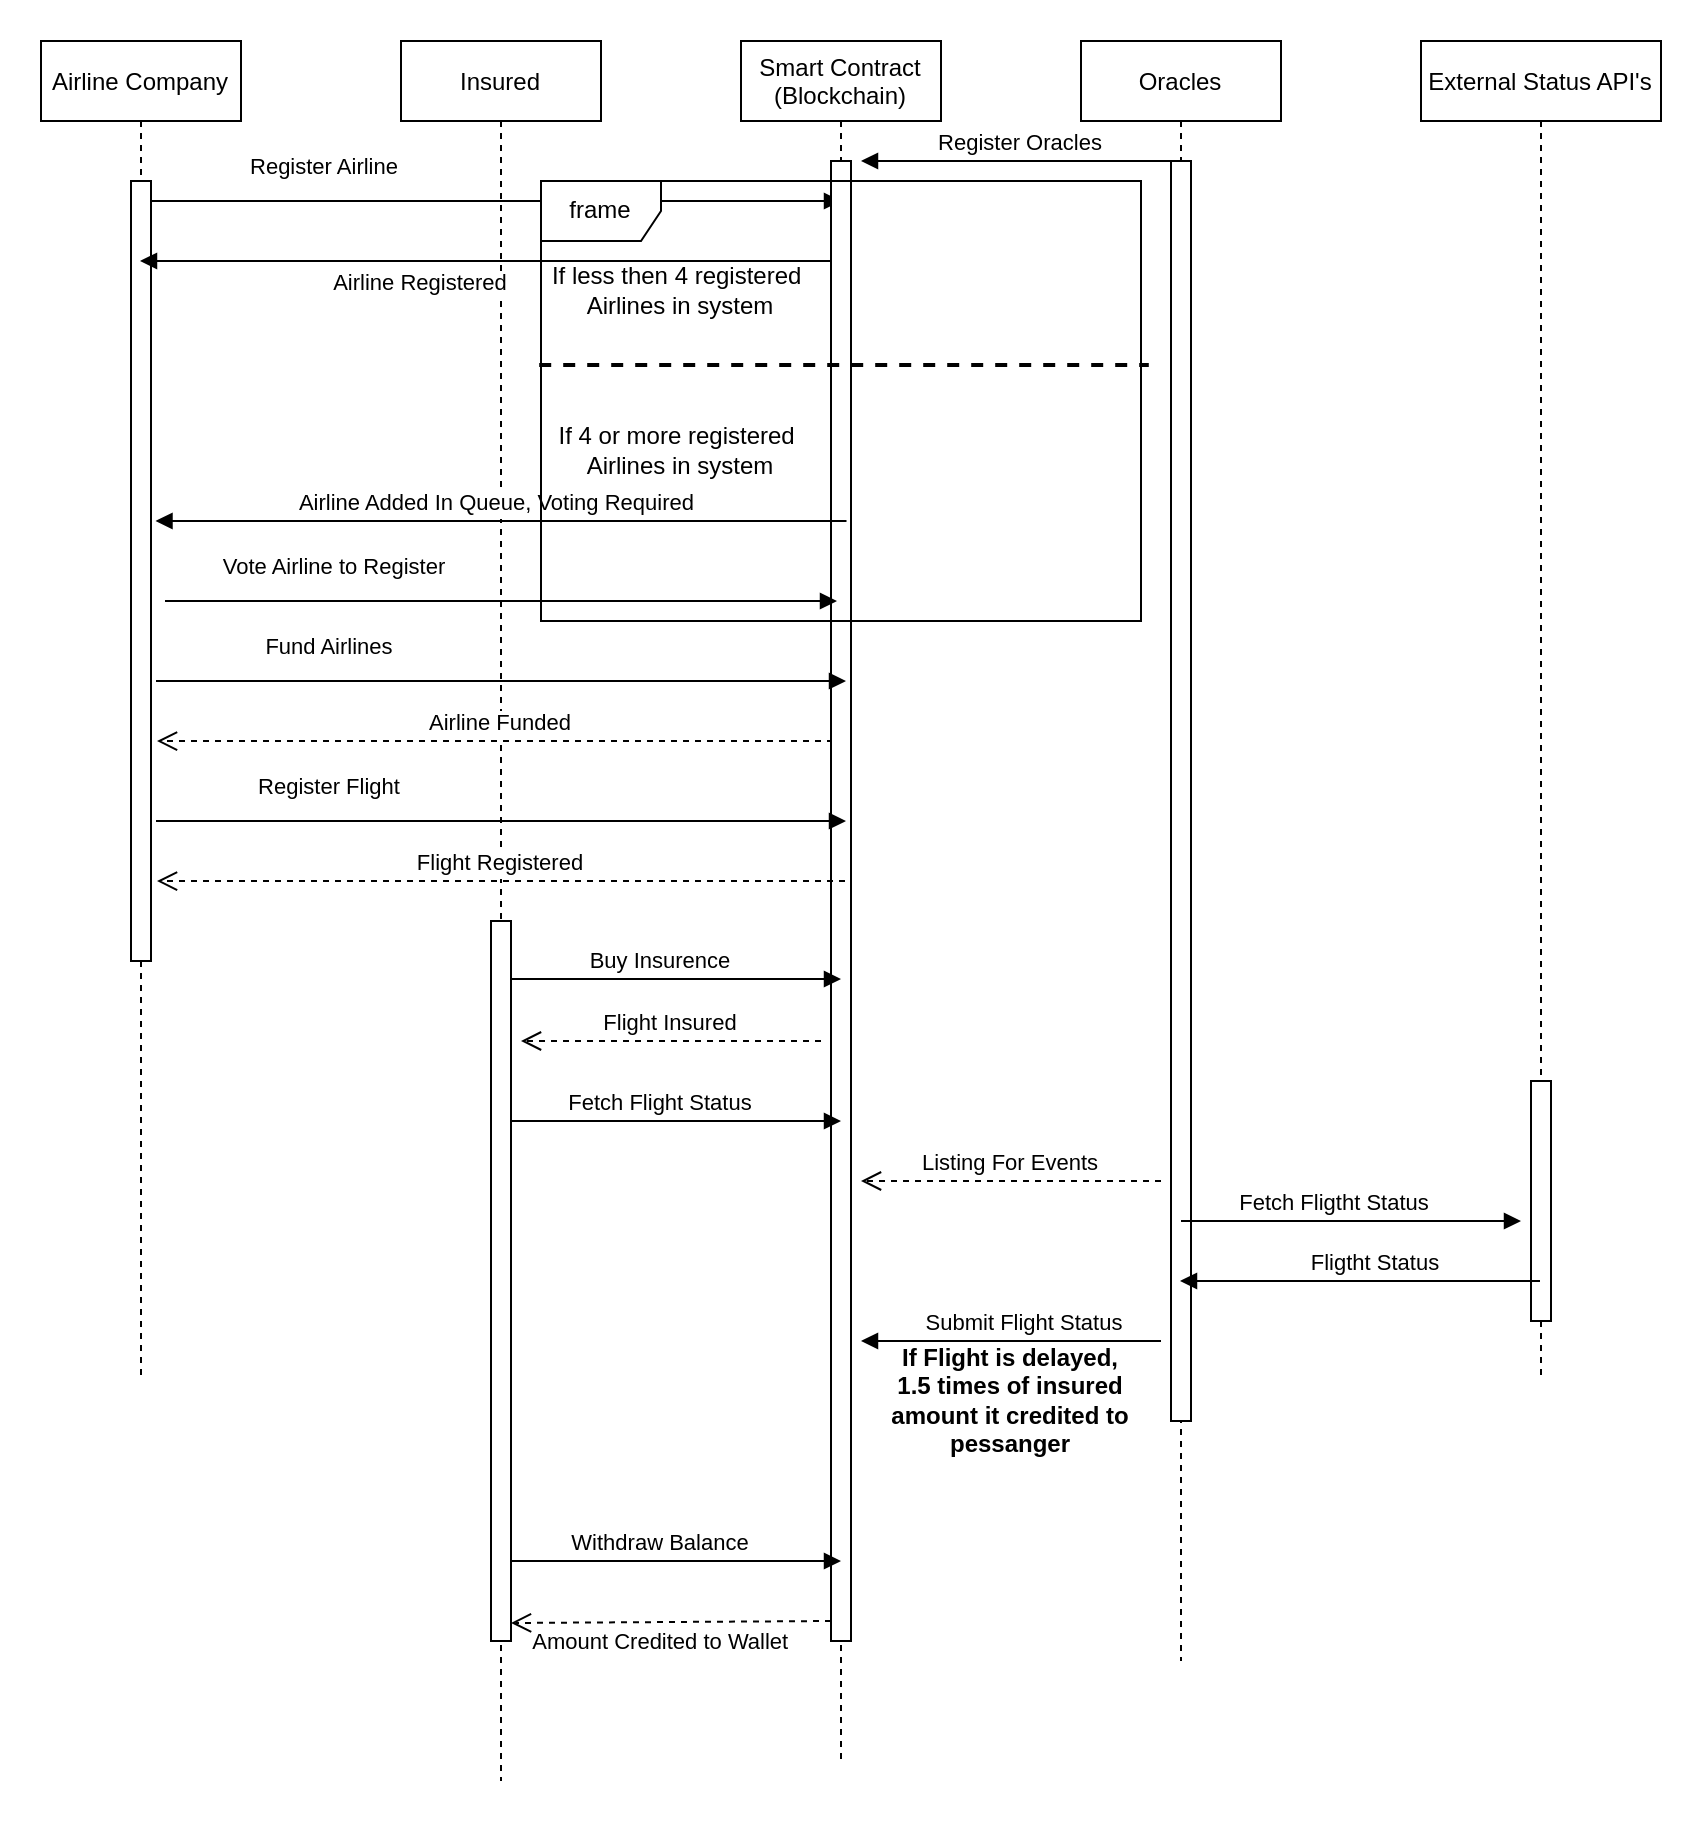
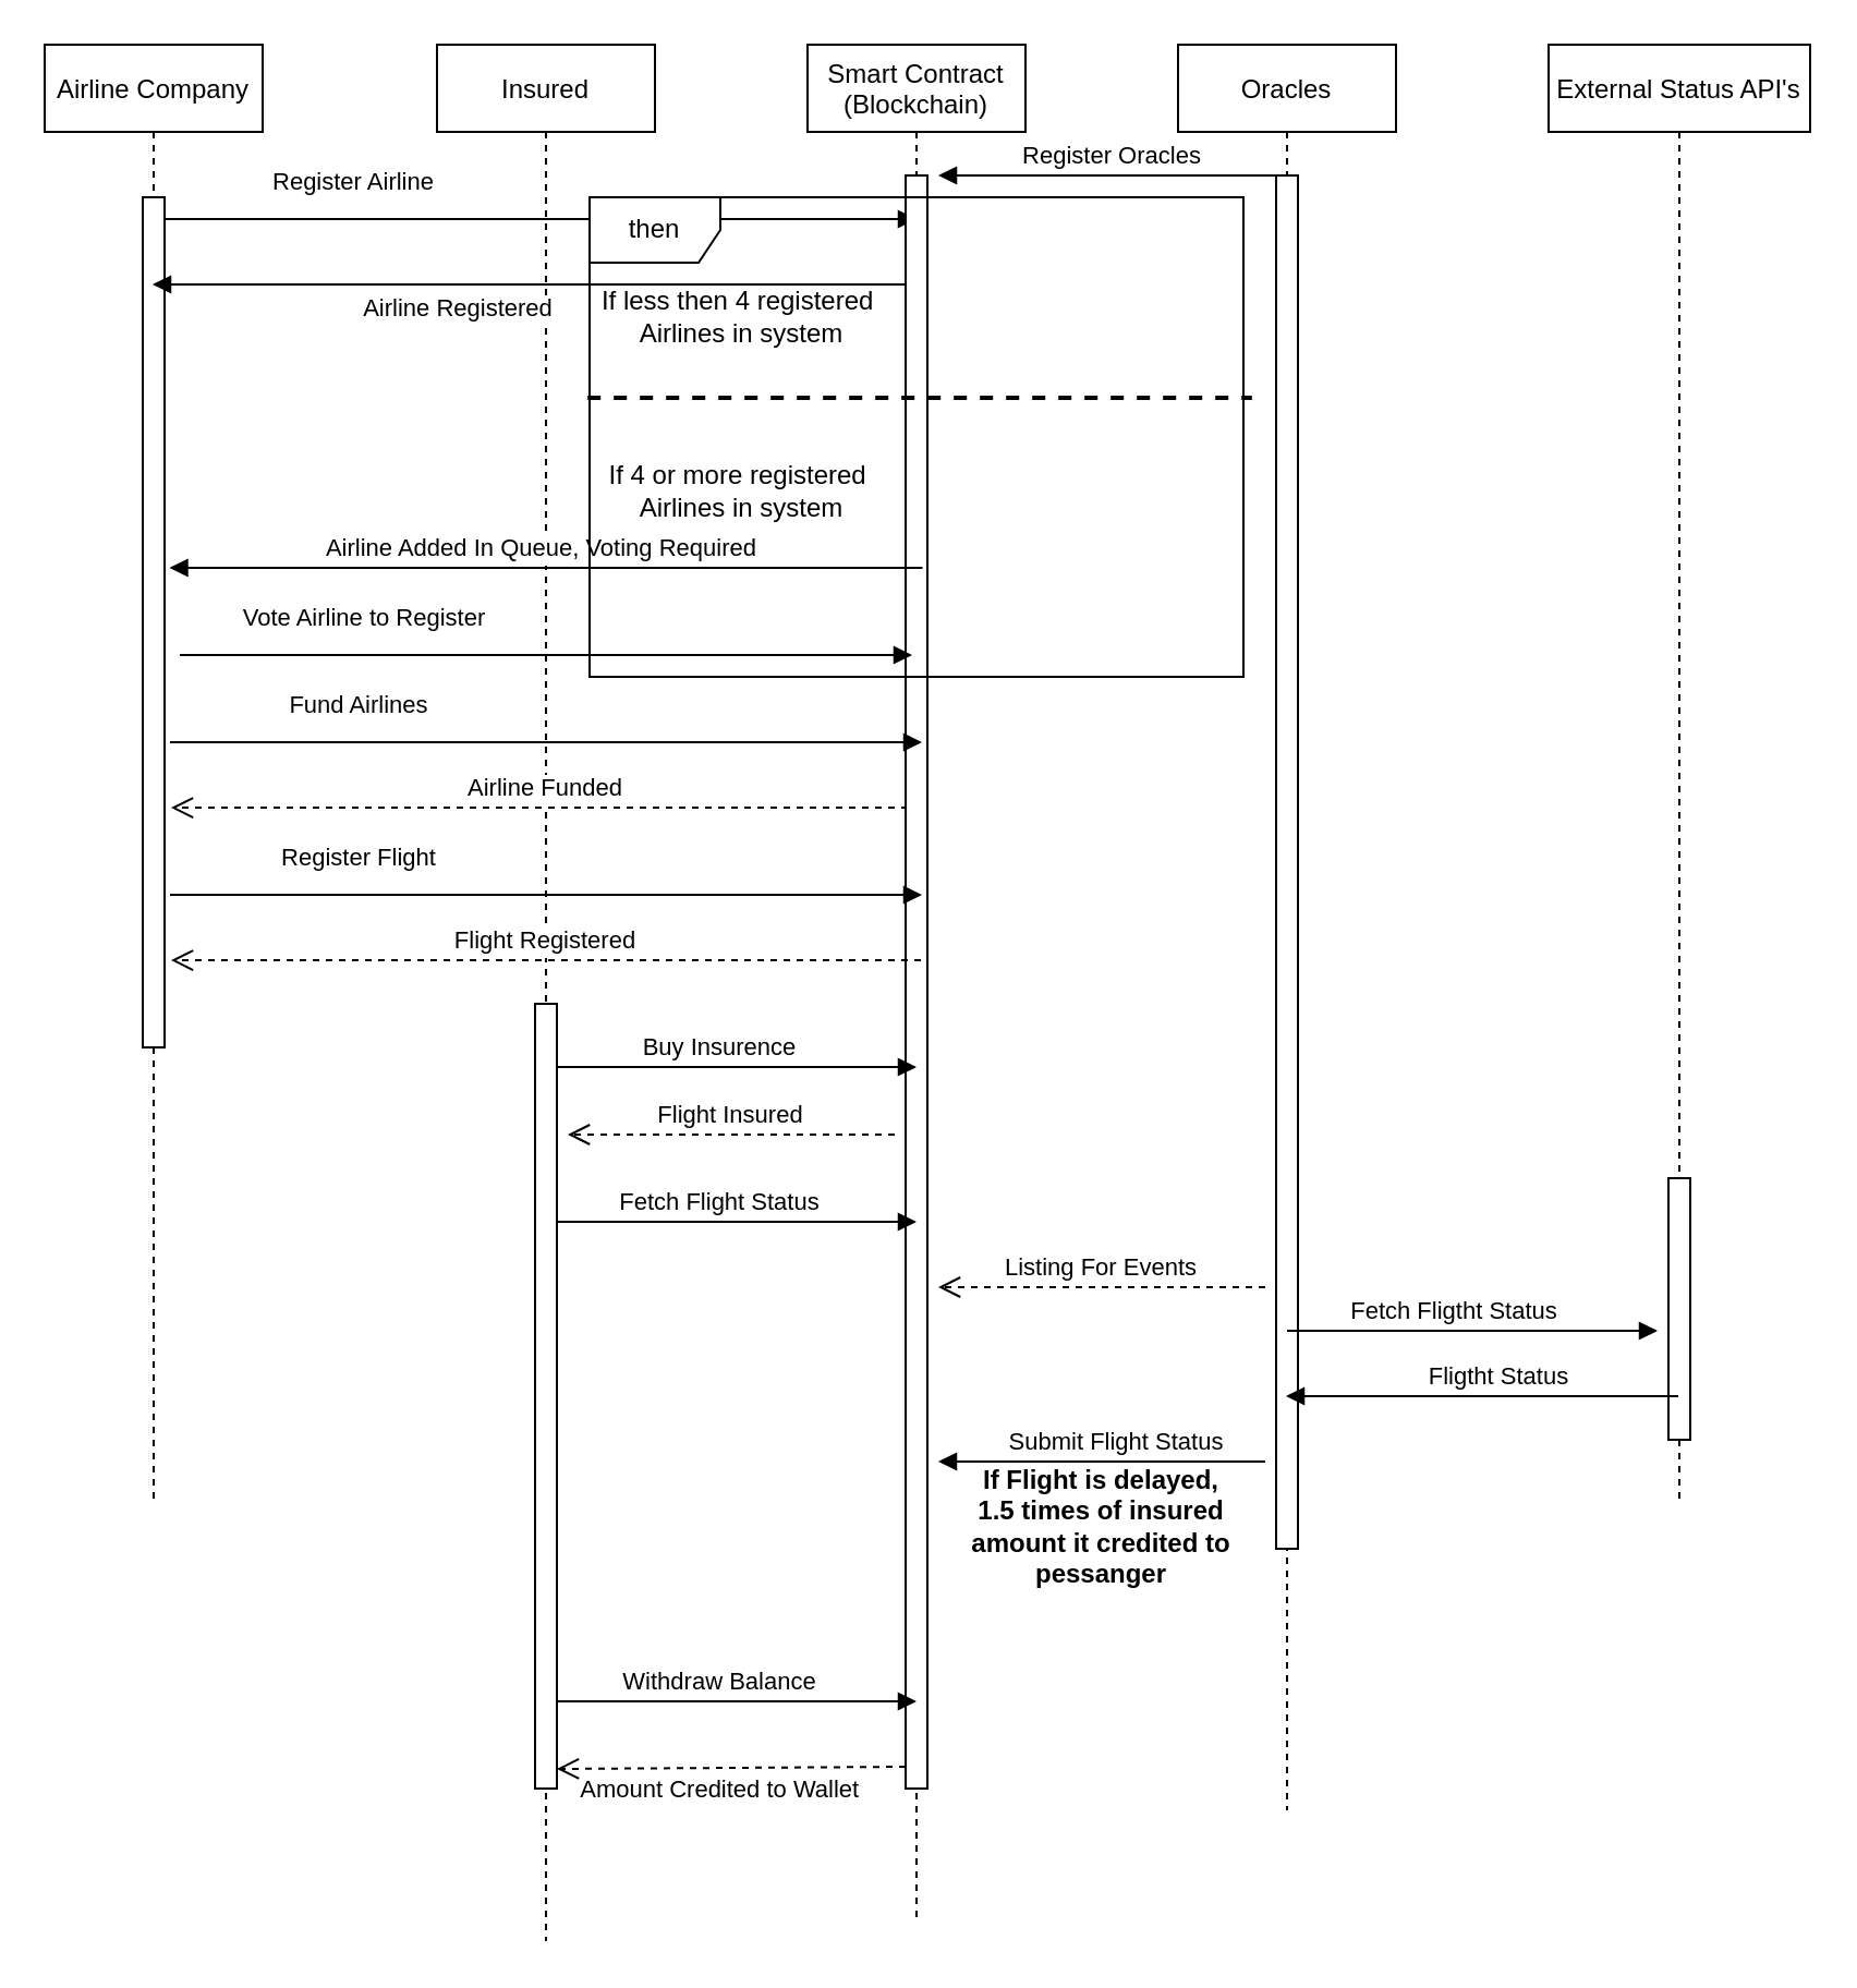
  <mxCell id="0" />
  <mxCell id="1" parent="0" />
  <mxCell id="2" value="Airline Company" style="shape=umlLifeline;perimeter=lifelinePerimeter;container=1;collapsible=0;recursiveResize=0;rounded=0;shadow=0;strokeWidth=1;" parent="1" vertex="1"><mxGeometry x="20" y="20" width="100" height="670" as="geometry" /></mxCell>
  <mxCell id="3" value="" style="points=[];perimeter=orthogonalPerimeter;rounded=0;shadow=0;strokeWidth=1;" parent="2" vertex="1"><mxGeometry x="45" y="70" width="10" height="390" as="geometry" /></mxCell>
  <mxCell id="4" value="Insured" style="shape=umlLifeline;perimeter=lifelinePerimeter;container=1;collapsible=0;recursiveResize=0;rounded=0;shadow=0;strokeWidth=1;" parent="1" vertex="1"><mxGeometry x="200" y="20" width="100" height="870" as="geometry" /></mxCell>
  <mxCell id="5" value="Airline Funded" style="verticalAlign=bottom;endArrow=open;dashed=1;endSize=8;exitX=0;exitY=0.95;shadow=0;strokeWidth=1;entryX=1.1;entryY=0.694;entryDx=0;entryDy=0;entryPerimeter=0;" parent="1" edge="1"><mxGeometry relative="1" as="geometry"><mxPoint x="78" y="370.02" as="targetPoint" /><mxPoint x="422" y="370" as="sourcePoint" /></mxGeometry></mxCell>
  <mxCell id="6" value="Register Airline" style="verticalAlign=bottom;endArrow=block;shadow=0;strokeWidth=1;" parent="1" source="3" edge="1"><mxGeometry x="-0.494" y="8" relative="1" as="geometry"><mxPoint x="175" y="100" as="sourcePoint" /><mxPoint x="420" y="100" as="targetPoint" /><mxPoint as="offset" /></mxGeometry></mxCell>
  <mxCell id="7" value="Smart Contract&#10;(Blockchain)" style="shape=umlLifeline;perimeter=lifelinePerimeter;container=1;collapsible=0;recursiveResize=0;rounded=0;shadow=0;strokeWidth=1;" vertex="1" parent="1"><mxGeometry x="370" y="20" width="100" height="860" as="geometry" /></mxCell>
  <mxCell id="8" value="" style="points=[];perimeter=orthogonalPerimeter;rounded=0;shadow=0;strokeWidth=1;" vertex="1" parent="7"><mxGeometry x="45" y="60" width="10" height="740" as="geometry" /></mxCell>
  <mxCell id="9" value="Oracles" style="shape=umlLifeline;perimeter=lifelinePerimeter;container=1;collapsible=0;recursiveResize=0;rounded=0;shadow=0;strokeWidth=1;" vertex="1" parent="1"><mxGeometry x="540" y="20" width="100" height="810" as="geometry" /></mxCell>
  <mxCell id="10" value="" style="points=[];perimeter=orthogonalPerimeter;rounded=0;shadow=0;strokeWidth=1;" vertex="1" parent="9"><mxGeometry x="45" y="60" width="10" height="630" as="geometry" /></mxCell>
  <mxCell id="11" value="" style="endArrow=none;dashed=1;html=1;strokeWidth=2;exitX=-0.003;exitY=0.56;exitDx=0;exitDy=0;exitPerimeter=0;entryX=1.013;entryY=0.56;entryDx=0;entryDy=0;entryPerimeter=0;" edge="1" parent="1"><mxGeometry width="50" height="50" relative="1" as="geometry"><mxPoint x="269.1" y="182" as="sourcePoint" /><mxPoint x="573.9" y="182" as="targetPoint" /></mxGeometry></mxCell>
  <mxCell id="12" value="If less then 4 registered&amp;nbsp; Airlines in system" style="text;html=1;strokeColor=none;fillColor=none;align=center;verticalAlign=middle;whiteSpace=wrap;rounded=0;" vertex="1" parent="1"><mxGeometry x="270" y="120" width="140" height="50" as="geometry" /></mxCell>
  <mxCell id="13" value="If 4 or more registered&amp;nbsp; Airlines in system" style="text;html=1;strokeColor=none;fillColor=none;align=center;verticalAlign=middle;whiteSpace=wrap;rounded=0;" vertex="1" parent="1"><mxGeometry x="270" y="200" width="140" height="50" as="geometry" /></mxCell>
  <mxCell id="14" value="Airline Registered" style="verticalAlign=bottom;endArrow=block;shadow=0;strokeWidth=1;" edge="1" parent="1" target="2"><mxGeometry x="0.187" y="20" relative="1" as="geometry"><mxPoint x="415" y="130" as="sourcePoint" /><mxPoint x="250" y="130" as="targetPoint" /><mxPoint as="offset" /></mxGeometry></mxCell>
  <mxCell id="15" value="Airline Added In Queue, Voting Required " style="verticalAlign=bottom;endArrow=block;shadow=0;strokeWidth=1;" edge="1" parent="1"><mxGeometry relative="1" as="geometry"><mxPoint x="422.75" y="260" as="sourcePoint" /><mxPoint x="77.25" y="260" as="targetPoint" /></mxGeometry></mxCell>
  <mxCell id="16" value="Vote Airline to Register" style="verticalAlign=bottom;endArrow=block;entryX=-0.4;entryY=-0.012;shadow=0;strokeWidth=1;entryDx=0;entryDy=0;entryPerimeter=0;" edge="1" parent="1"><mxGeometry x="-0.494" y="8" relative="1" as="geometry"><mxPoint x="82" y="300" as="sourcePoint" /><mxPoint x="418" y="300" as="targetPoint" /><mxPoint as="offset" /></mxGeometry></mxCell>
  <mxCell id="17" value="Fund Airlines" style="verticalAlign=bottom;endArrow=block;shadow=0;strokeWidth=1;" edge="1" parent="1"><mxGeometry x="-0.494" y="8" relative="1" as="geometry"><mxPoint x="77.5" y="340" as="sourcePoint" /><mxPoint x="422.5" y="340" as="targetPoint" /><mxPoint as="offset" /></mxGeometry></mxCell>
  <mxCell id="18" value="Flight Registered" style="verticalAlign=bottom;endArrow=open;dashed=1;endSize=8;exitX=0;exitY=0.95;shadow=0;strokeWidth=1;entryX=1.1;entryY=0.694;entryDx=0;entryDy=0;entryPerimeter=0;" edge="1" parent="1"><mxGeometry relative="1" as="geometry"><mxPoint x="78" y="440.02" as="targetPoint" /><mxPoint x="422" y="440" as="sourcePoint" /></mxGeometry></mxCell>
  <mxCell id="19" value="Register Flight" style="verticalAlign=bottom;endArrow=block;shadow=0;strokeWidth=1;" edge="1" parent="1"><mxGeometry x="-0.494" y="8" relative="1" as="geometry"><mxPoint x="77.5" y="410" as="sourcePoint" /><mxPoint x="422.5" y="410" as="targetPoint" /><mxPoint as="offset" /></mxGeometry></mxCell>
  <mxCell id="20" value="" style="points=[];perimeter=orthogonalPerimeter;rounded=0;shadow=0;strokeWidth=1;" vertex="1" parent="1"><mxGeometry x="245" y="460" width="10" height="360" as="geometry" /></mxCell>
  <mxCell id="21" value="Buy Insurence" style="verticalAlign=bottom;endArrow=block;shadow=0;strokeWidth=1;" edge="1" parent="1"><mxGeometry x="-0.091" relative="1" as="geometry"><mxPoint x="255" y="489" as="sourcePoint" /><mxPoint x="420" y="489" as="targetPoint" /><mxPoint as="offset" /></mxGeometry></mxCell>
  <mxCell id="22" value="Flight Insured" style="verticalAlign=bottom;endArrow=open;dashed=1;endSize=8;exitX=0;exitY=0.95;shadow=0;strokeWidth=1;" edge="1" parent="1"><mxGeometry relative="1" as="geometry"><mxPoint x="260" y="520" as="targetPoint" /><mxPoint x="410" y="520" as="sourcePoint" /></mxGeometry></mxCell>
  <mxCell id="23" value="Fetch Flight Status" style="verticalAlign=bottom;endArrow=block;shadow=0;strokeWidth=1;" edge="1" parent="1"><mxGeometry x="-0.091" relative="1" as="geometry"><mxPoint x="255" y="560" as="sourcePoint" /><mxPoint x="420" y="560" as="targetPoint" /><mxPoint as="offset" /></mxGeometry></mxCell>
  <mxCell id="24" value="Register Oracles" style="verticalAlign=bottom;endArrow=block;shadow=0;strokeWidth=1;" edge="1" parent="1"><mxGeometry relative="1" as="geometry"><mxPoint x="590" y="80" as="sourcePoint" /><mxPoint x="430" y="80" as="targetPoint" /></mxGeometry></mxCell>
- <mxCell id="25" value="frame" style="shape=umlFrame;whiteSpace=wrap;html=1;" vertex="1" parent="1"><mxGeometry x="270" y="90" width="300" height="220" as="geometry" /></mxCell>
+ <mxCell id="25" value="then" style="shape=umlFrame;whiteSpace=wrap;html=1;" vertex="1" parent="1"><mxGeometry x="270" y="90" width="300" height="220" as="geometry" /></mxCell>
  <mxCell id="26" value="External Status API's" style="shape=umlLifeline;perimeter=lifelinePerimeter;container=1;collapsible=0;recursiveResize=0;rounded=0;shadow=0;strokeWidth=1;" vertex="1" parent="1"><mxGeometry x="710" y="20" width="120" height="670" as="geometry" /></mxCell>
  <mxCell id="27" value="" style="points=[];perimeter=orthogonalPerimeter;rounded=0;shadow=0;strokeWidth=1;" vertex="1" parent="26"><mxGeometry x="55" y="520" width="10" height="120" as="geometry" /></mxCell>
  <mxCell id="28" value="Listing For Events" style="verticalAlign=bottom;endArrow=open;dashed=1;endSize=8;exitX=0;exitY=0.95;shadow=0;strokeWidth=1;" edge="1" parent="1"><mxGeometry relative="1" as="geometry"><mxPoint x="430" y="590" as="targetPoint" /><mxPoint x="580" y="590" as="sourcePoint" /></mxGeometry></mxCell>
  <mxCell id="29" value="Fetch Fligtht Status" style="verticalAlign=bottom;endArrow=block;shadow=0;strokeWidth=1;" edge="1" parent="1"><mxGeometry x="-0.091" relative="1" as="geometry"><mxPoint x="590" y="610" as="sourcePoint" /><mxPoint x="760" y="610" as="targetPoint" /><mxPoint as="offset" /></mxGeometry></mxCell>
  <mxCell id="30" value="Fligtht Status" style="verticalAlign=bottom;endArrow=block;shadow=0;strokeWidth=1;" edge="1" parent="1" source="26" target="9"><mxGeometry x="-0.091" relative="1" as="geometry"><mxPoint x="600" y="640" as="sourcePoint" /><mxPoint x="660" y="680" as="targetPoint" /><mxPoint as="offset" /><Array as="points"><mxPoint x="630" y="640" /></Array></mxGeometry></mxCell>
  <mxCell id="31" value="Submit Flight Status" style="verticalAlign=bottom;endArrow=block;shadow=0;strokeWidth=1;" edge="1" parent="1"><mxGeometry x="-0.091" relative="1" as="geometry"><mxPoint x="580" y="670" as="sourcePoint" /><mxPoint x="430" y="670" as="targetPoint" /><mxPoint as="offset" /><Array as="points"><mxPoint x="470.5" y="670" /></Array></mxGeometry></mxCell>
  <mxCell id="32" value="If Flight is delayed, 1.5 times of insured amount it credited to pessanger" style="text;html=1;strokeColor=none;fillColor=none;align=center;verticalAlign=middle;whiteSpace=wrap;rounded=0;fontStyle=1" vertex="1" parent="1"><mxGeometry x="440" y="690" width="130" height="20" as="geometry" /></mxCell>
  <mxCell id="33" value="Withdraw Balance" style="verticalAlign=bottom;endArrow=block;shadow=0;strokeWidth=1;" edge="1" parent="1"><mxGeometry x="-0.091" relative="1" as="geometry"><mxPoint x="255" y="780" as="sourcePoint" /><mxPoint x="420" y="780" as="targetPoint" /><mxPoint as="offset" /></mxGeometry></mxCell>
  <mxCell id="34" value="Amount Credited to Wallet" style="verticalAlign=bottom;endArrow=open;dashed=1;endSize=8;exitX=0;exitY=0.95;shadow=0;strokeWidth=1;entryX=1;entryY=0.975;entryDx=0;entryDy=0;entryPerimeter=0;" edge="1" parent="1" target="20"><mxGeometry x="0.064" y="19" relative="1" as="geometry"><mxPoint x="265" y="810" as="targetPoint" /><mxPoint x="415" y="810" as="sourcePoint" /><mxPoint as="offset" /></mxGeometry></mxCell>
